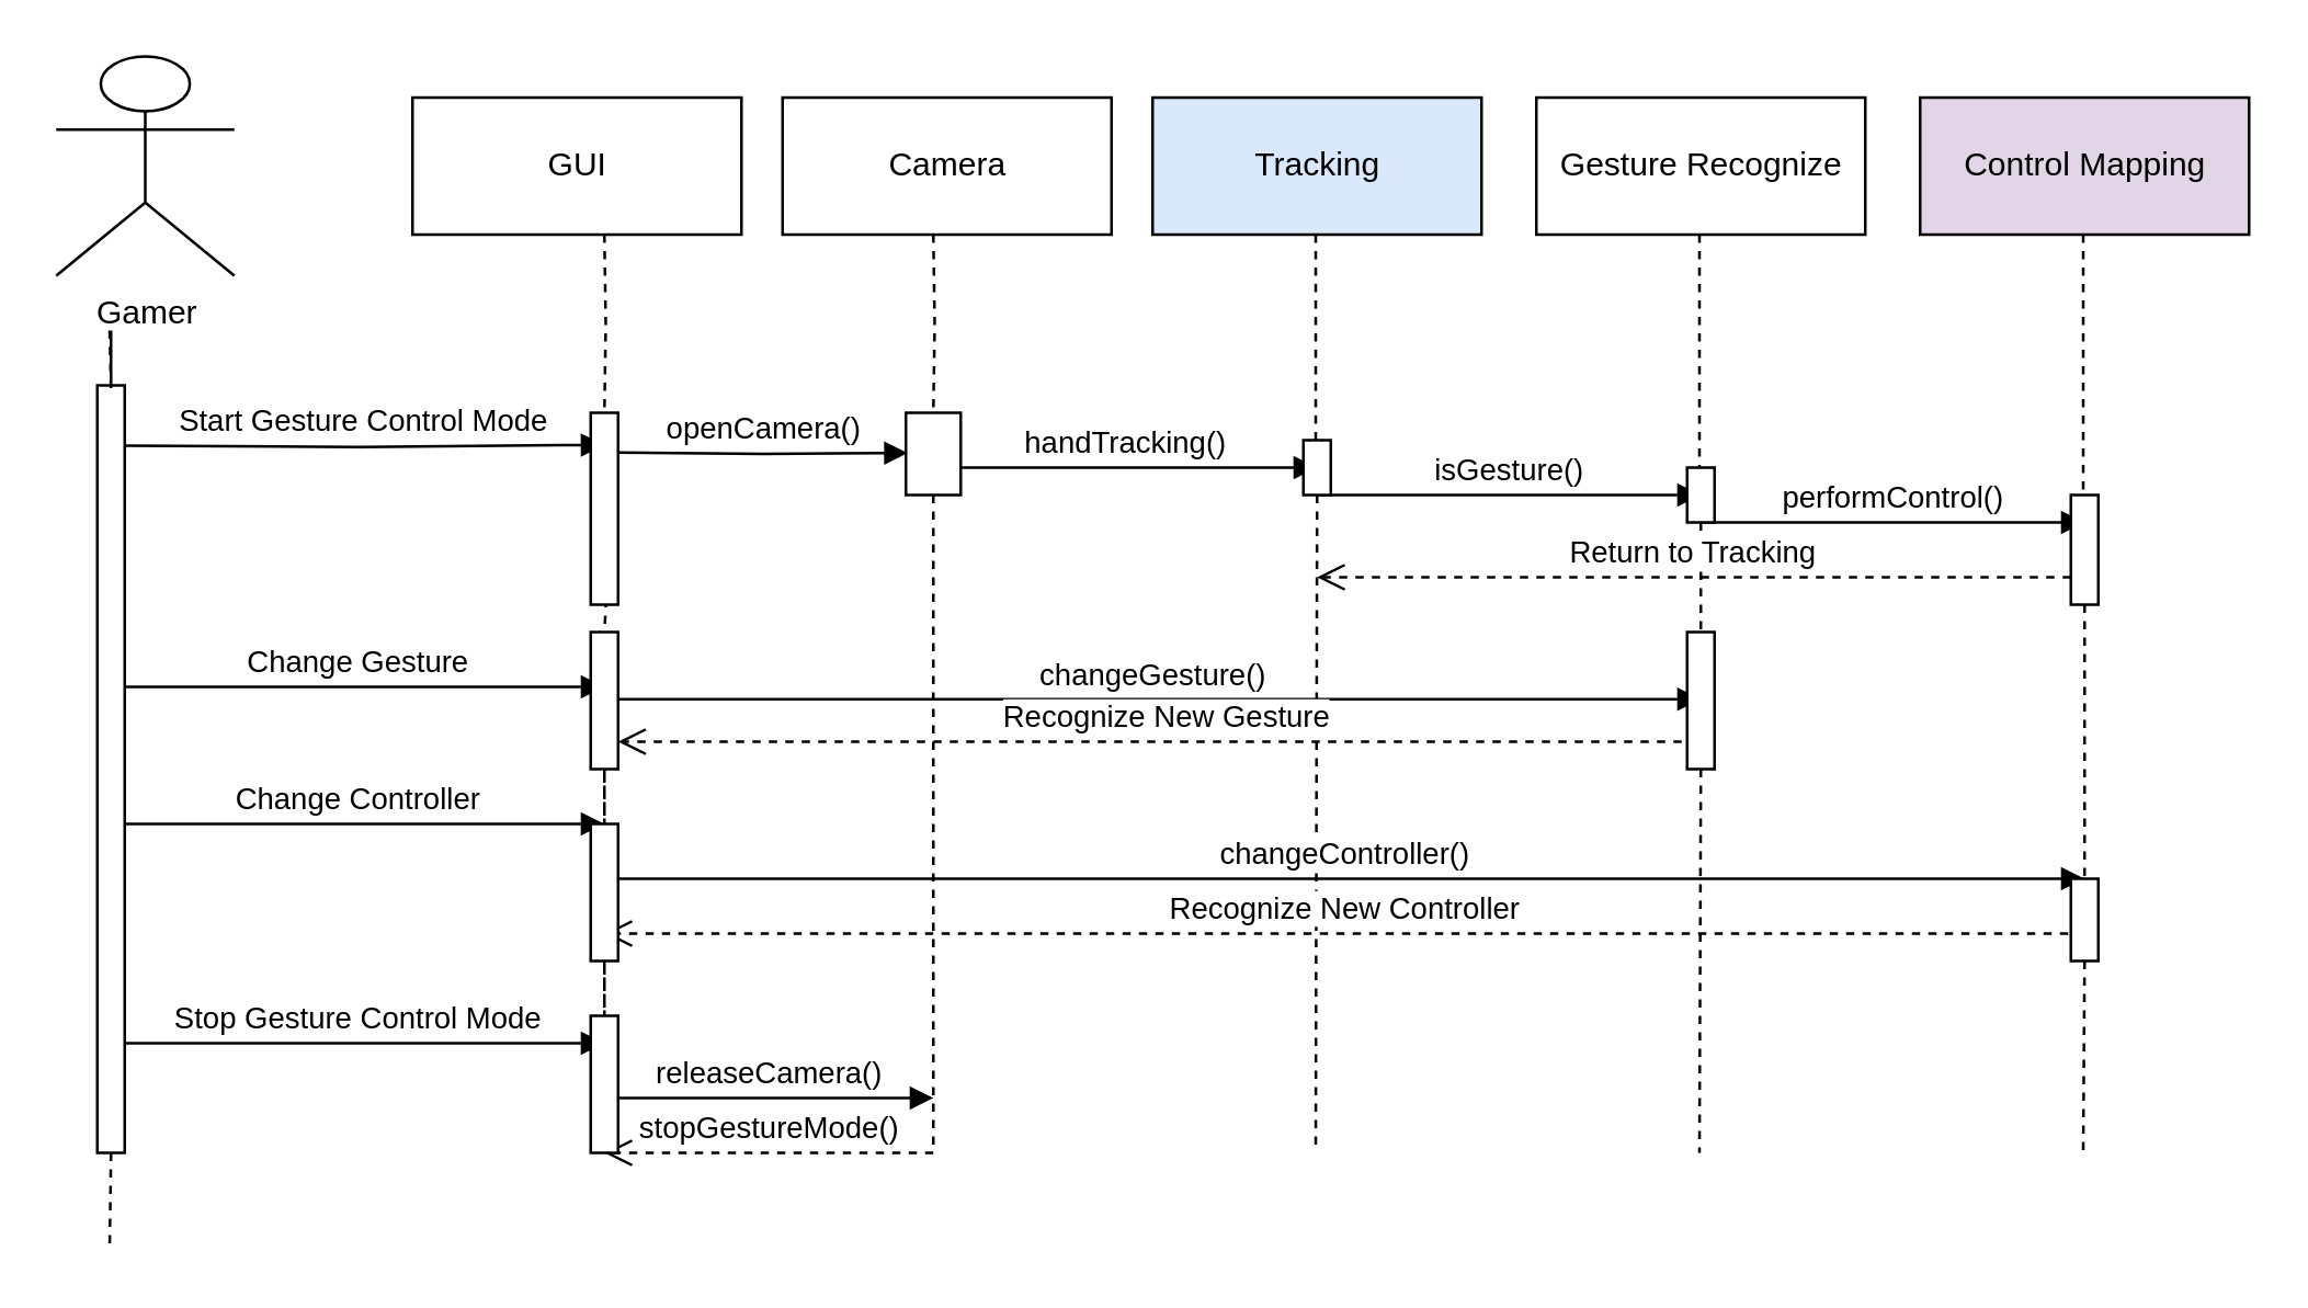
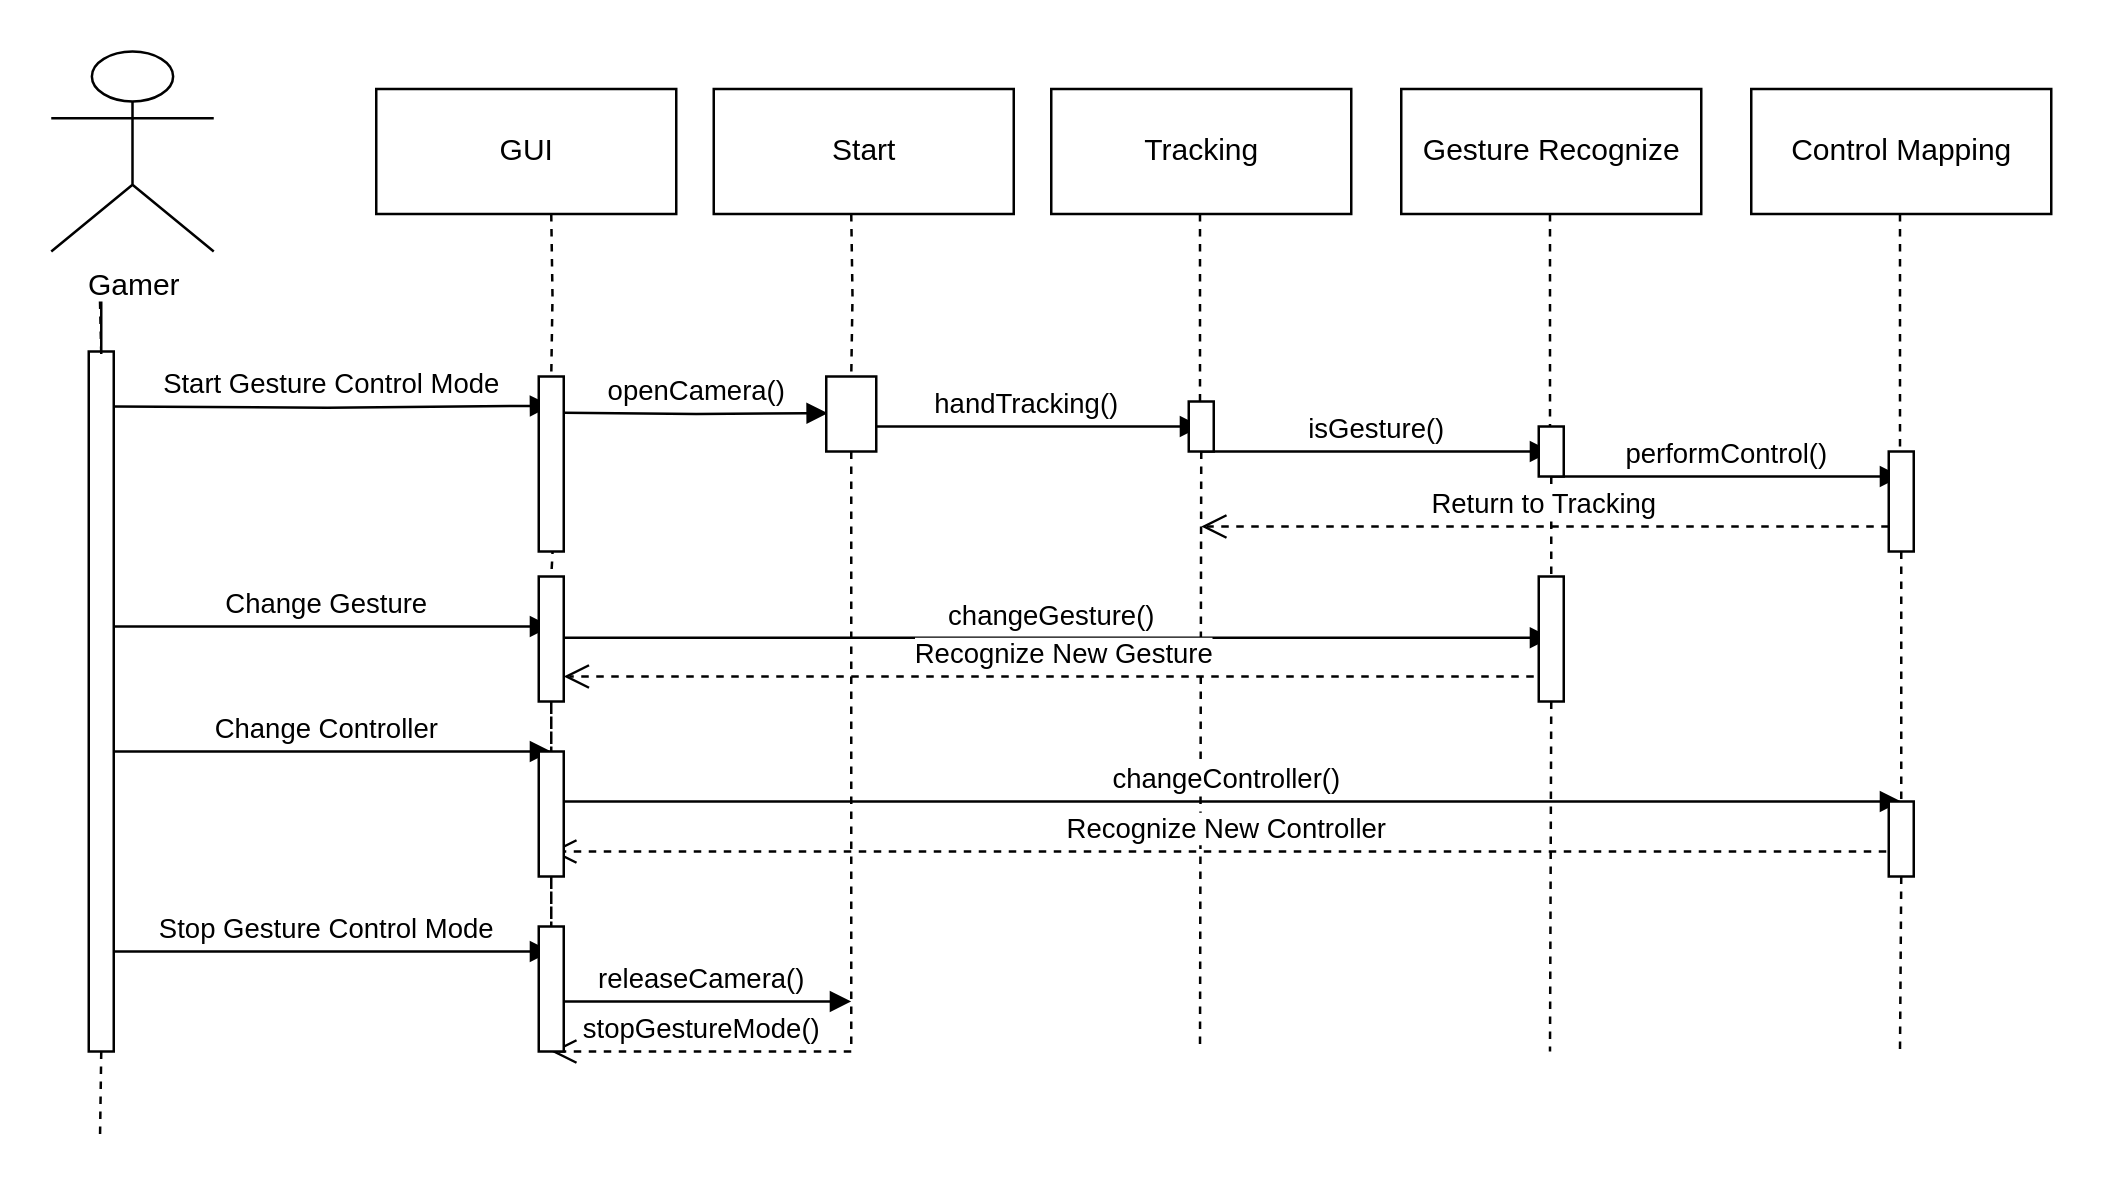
  <mxCell id="0" />
  <mxCell id="1" parent="0" />
  <mxCell id="2" value="Gamer" style="shape=umlActor;verticalLabelPosition=bottom;verticalAlign=top;html=1;outlineConnect=0;" parent="1" vertex="1"><mxGeometry x="20" y="20" width="65" height="80" as="geometry" /></mxCell>
  <mxCell id="3" value="GUI" style="html=1;" parent="1" vertex="1"><mxGeometry x="150" y="35" width="120" height="50" as="geometry" /></mxCell>
- <mxCell id="4" value="Camera" style="html=1;" parent="1" vertex="1"><mxGeometry x="285" y="35" width="120" height="50" as="geometry" /></mxCell>
- <mxCell id="5" value="Tracking" style="html=1;fillColor=#dae8fc;" parent="1" vertex="1"><mxGeometry x="420" y="35" width="120" height="50" as="geometry" /></mxCell>
+ <mxCell id="4" value="Start" style="html=1;" parent="1" vertex="1"><mxGeometry x="285" y="35" width="120" height="50" as="geometry" /></mxCell>
+ <mxCell id="5" value="Tracking" style="html=1;" parent="1" vertex="1"><mxGeometry x="420" y="35" width="120" height="50" as="geometry" /></mxCell>
  <mxCell id="6" value="Gesture Recognize" style="html=1;" parent="1" vertex="1"><mxGeometry x="560" y="35" width="120" height="50" as="geometry" /></mxCell>
- <mxCell id="7" value="Control Mapping" style="html=1;fillColor=#e1d5e7;" parent="1" vertex="1"><mxGeometry x="700" y="35" width="120" height="50" as="geometry" /></mxCell>
+ <mxCell id="7" value="Control Mapping" style="html=1;" parent="1" vertex="1"><mxGeometry x="700" y="35" width="120" height="50" as="geometry" /></mxCell>
  <mxCell id="8" style="edgeStyle=orthogonalEdgeStyle;rounded=0;orthogonalLoop=1;jettySize=auto;html=1;exitX=0.5;exitY=1;exitDx=0;exitDy=0;dashed=1;endArrow=none;endFill=0;startArrow=none;" parent="1" source="51" edge="1"><mxGeometry relative="1" as="geometry"><mxPoint x="340" y="420" as="targetPoint" /><mxPoint x="340" y="85" as="sourcePoint" /></mxGeometry></mxCell>
  <mxCell id="9" style="edgeStyle=orthogonalEdgeStyle;rounded=0;orthogonalLoop=1;jettySize=auto;html=1;exitX=0.5;exitY=1;exitDx=0;exitDy=0;dashed=1;endArrow=none;endFill=0;startArrow=none;" parent="1" source="26" edge="1"><mxGeometry relative="1" as="geometry"><mxPoint x="39.5" y="455" as="targetPoint" /><mxPoint x="39.5" y="120" as="sourcePoint" /></mxGeometry></mxCell>
  <mxCell id="10" style="edgeStyle=orthogonalEdgeStyle;rounded=0;orthogonalLoop=1;jettySize=auto;html=1;exitX=0.5;exitY=1;exitDx=0;exitDy=0;dashed=1;endArrow=none;endFill=0;startArrow=none;" parent="1" source="44" edge="1"><mxGeometry relative="1" as="geometry"><mxPoint x="479.5" y="420" as="targetPoint" /><mxPoint x="479.5" y="85" as="sourcePoint" /></mxGeometry></mxCell>
  <mxCell id="11" style="edgeStyle=orthogonalEdgeStyle;rounded=0;orthogonalLoop=1;jettySize=auto;html=1;exitX=0.5;exitY=1;exitDx=0;exitDy=0;dashed=1;endArrow=none;endFill=0;startArrow=none;" parent="1" source="36" edge="1"><mxGeometry relative="1" as="geometry"><mxPoint x="619.5" y="420" as="targetPoint" /><mxPoint x="619.5" y="85" as="sourcePoint" /></mxGeometry></mxCell>
  <mxCell id="12" style="edgeStyle=orthogonalEdgeStyle;rounded=0;orthogonalLoop=1;jettySize=auto;html=1;exitX=0.5;exitY=1;exitDx=0;exitDy=0;dashed=1;endArrow=none;endFill=0;startArrow=none;" parent="1" source="38" edge="1"><mxGeometry relative="1" as="geometry"><mxPoint x="759.5" y="420" as="targetPoint" /><mxPoint x="759.5" y="85" as="sourcePoint" /></mxGeometry></mxCell>
  <mxCell id="13" value="Change Gesture" style="html=1;verticalAlign=bottom;endArrow=block;rounded=0;edgeStyle=orthogonalEdgeStyle;" parent="1" edge="1"><mxGeometry width="80" relative="1" as="geometry"><mxPoint x="40" y="250" as="sourcePoint" /><mxPoint x="220" y="250" as="targetPoint" /></mxGeometry></mxCell>
  <mxCell id="14" value="Change Controller" style="html=1;verticalAlign=bottom;endArrow=block;rounded=0;edgeStyle=orthogonalEdgeStyle;" parent="1" edge="1"><mxGeometry width="80" relative="1" as="geometry"><mxPoint x="40" y="300" as="sourcePoint" /><mxPoint x="220" y="300" as="targetPoint" /></mxGeometry></mxCell>
  <mxCell id="15" value="Stop Gesture Control Mode" style="html=1;verticalAlign=bottom;endArrow=block;rounded=0;edgeStyle=orthogonalEdgeStyle;" parent="1" edge="1"><mxGeometry width="80" relative="1" as="geometry"><mxPoint x="40" y="380" as="sourcePoint" /><mxPoint x="220" y="380" as="targetPoint" /></mxGeometry></mxCell>
  <mxCell id="16" style="edgeStyle=orthogonalEdgeStyle;rounded=0;orthogonalLoop=1;jettySize=auto;html=1;exitX=0.5;exitY=1;exitDx=0;exitDy=0;dashed=1;endArrow=none;endFill=0;startArrow=none;" parent="1" source="33" edge="1"><mxGeometry relative="1" as="geometry"><mxPoint x="220" y="420" as="targetPoint" /><mxPoint x="220" y="85" as="sourcePoint" /></mxGeometry></mxCell>
  <mxCell id="17" value="handTracking()" style="html=1;verticalAlign=bottom;endArrow=block;rounded=0;edgeStyle=orthogonalEdgeStyle;" parent="1" edge="1"><mxGeometry width="80" relative="1" as="geometry"><mxPoint x="340" y="170" as="sourcePoint" /><mxPoint x="480" y="170" as="targetPoint" /></mxGeometry></mxCell>
  <mxCell id="18" value="isGesture()" style="html=1;verticalAlign=bottom;endArrow=block;rounded=0;edgeStyle=orthogonalEdgeStyle;" parent="1" edge="1"><mxGeometry width="80" relative="1" as="geometry"><mxPoint x="480" y="180" as="sourcePoint" /><mxPoint x="620" y="180" as="targetPoint" /></mxGeometry></mxCell>
  <mxCell id="19" value="performControl()" style="html=1;verticalAlign=bottom;endArrow=block;rounded=0;edgeStyle=orthogonalEdgeStyle;" parent="1" edge="1"><mxGeometry width="80" relative="1" as="geometry"><mxPoint x="620" y="190" as="sourcePoint" /><mxPoint x="760" y="190" as="targetPoint" /></mxGeometry></mxCell>
  <mxCell id="20" value="changeGesture()" style="html=1;verticalAlign=bottom;endArrow=block;rounded=0;edgeStyle=orthogonalEdgeStyle;" parent="1" edge="1"><mxGeometry width="80" relative="1" as="geometry"><mxPoint x="220" y="254.5" as="sourcePoint" /><mxPoint x="620" y="254.5" as="targetPoint" /></mxGeometry></mxCell>
  <mxCell id="21" value="Recognize New Gesture" style="html=1;verticalAlign=bottom;endArrow=open;dashed=1;endSize=8;rounded=0;edgeStyle=orthogonalEdgeStyle;" parent="1" edge="1"><mxGeometry relative="1" as="geometry"><mxPoint x="625" y="270" as="sourcePoint" /><mxPoint x="225" y="270" as="targetPoint" /></mxGeometry></mxCell>
  <mxCell id="22" value="changeController()" style="html=1;verticalAlign=bottom;endArrow=block;rounded=0;edgeStyle=orthogonalEdgeStyle;" parent="1" edge="1"><mxGeometry width="80" relative="1" as="geometry"><mxPoint x="220" y="320" as="sourcePoint" /><mxPoint x="760" y="320" as="targetPoint" /></mxGeometry></mxCell>
  <mxCell id="23" value="Recognize New Controller" style="html=1;verticalAlign=bottom;endArrow=open;dashed=1;endSize=8;rounded=0;edgeStyle=orthogonalEdgeStyle;" parent="1" edge="1"><mxGeometry relative="1" as="geometry"><mxPoint x="760" y="340" as="sourcePoint" /><mxPoint x="220" y="340" as="targetPoint" /></mxGeometry></mxCell>
  <mxCell id="24" value="releaseCamera()" style="html=1;verticalAlign=bottom;endArrow=block;rounded=0;edgeStyle=orthogonalEdgeStyle;" parent="1" edge="1"><mxGeometry width="80" relative="1" as="geometry"><mxPoint x="220" y="400" as="sourcePoint" /><mxPoint x="340" y="400" as="targetPoint" /><Array as="points"><mxPoint x="270" y="400" /><mxPoint x="270" y="400" /></Array></mxGeometry></mxCell>
  <mxCell id="25" value="stopGestureMode()" style="html=1;verticalAlign=bottom;endArrow=open;dashed=1;endSize=8;rounded=0;edgeStyle=orthogonalEdgeStyle;" parent="1" edge="1"><mxGeometry relative="1" as="geometry"><mxPoint x="340" y="420" as="sourcePoint" /><mxPoint x="220" y="420" as="targetPoint" /></mxGeometry></mxCell>
  <mxCell id="26" value="" style="html=1;points=[];perimeter=orthogonalPerimeter;" parent="1" vertex="1"><mxGeometry x="35" y="140" width="10" height="280" as="geometry" /></mxCell>
  <mxCell id="27" value="" style="edgeStyle=orthogonalEdgeStyle;rounded=0;orthogonalLoop=1;jettySize=auto;html=1;exitX=0.5;exitY=1;exitDx=0;exitDy=0;dashed=1;endArrow=none;endFill=0;" parent="1" target="26" edge="1"><mxGeometry relative="1" as="geometry"><mxPoint x="39.5" y="455" as="targetPoint" /><mxPoint x="39.5" y="120" as="sourcePoint" /></mxGeometry></mxCell>
  <mxCell id="28" value="" style="edgeStyle=orthogonalEdgeStyle;rounded=0;orthogonalLoop=1;jettySize=auto;html=1;exitX=0.5;exitY=1;exitDx=0;exitDy=0;dashed=1;endArrow=none;endFill=0;startArrow=none;" parent="1" source="49" edge="1"><mxGeometry relative="1" as="geometry"><mxPoint x="220" y="200" as="targetPoint" /><mxPoint x="220" y="85" as="sourcePoint" /></mxGeometry></mxCell>
  <mxCell id="29" value="" style="html=1;points=[];perimeter=orthogonalPerimeter;" parent="1" vertex="1"><mxGeometry x="215" y="230" width="10" height="50" as="geometry" /></mxCell>
  <mxCell id="30" value="" style="edgeStyle=orthogonalEdgeStyle;rounded=0;orthogonalLoop=1;jettySize=auto;html=1;exitX=0.5;exitY=1;exitDx=0;exitDy=0;dashed=1;endArrow=none;endFill=0;startArrow=none;" parent="1" target="29" edge="1"><mxGeometry relative="1" as="geometry"><mxPoint x="220" y="420" as="targetPoint" /><mxPoint x="220" y="200" as="sourcePoint" /></mxGeometry></mxCell>
  <mxCell id="31" value="" style="html=1;points=[];perimeter=orthogonalPerimeter;" parent="1" vertex="1"><mxGeometry x="215" y="300" width="10" height="50" as="geometry" /></mxCell>
  <mxCell id="32" value="" style="edgeStyle=orthogonalEdgeStyle;rounded=0;orthogonalLoop=1;jettySize=auto;html=1;exitX=0.5;exitY=1;exitDx=0;exitDy=0;dashed=1;endArrow=none;endFill=0;startArrow=none;" parent="1" source="29" target="31" edge="1"><mxGeometry relative="1" as="geometry"><mxPoint x="220" y="420" as="targetPoint" /><mxPoint x="220" y="280" as="sourcePoint" /></mxGeometry></mxCell>
  <mxCell id="33" value="" style="html=1;points=[];perimeter=orthogonalPerimeter;" parent="1" vertex="1"><mxGeometry x="215" y="370" width="10" height="50" as="geometry" /></mxCell>
  <mxCell id="34" value="" style="edgeStyle=orthogonalEdgeStyle;rounded=0;orthogonalLoop=1;jettySize=auto;html=1;exitX=0.5;exitY=1;exitDx=0;exitDy=0;dashed=1;endArrow=none;endFill=0;startArrow=none;" parent="1" source="31" target="33" edge="1"><mxGeometry relative="1" as="geometry"><mxPoint x="220" y="420" as="targetPoint" /><mxPoint x="220" y="350" as="sourcePoint" /></mxGeometry></mxCell>
  <mxCell id="35" value="" style="edgeStyle=orthogonalEdgeStyle;rounded=0;orthogonalLoop=1;jettySize=auto;html=1;exitX=0.5;exitY=1;exitDx=0;exitDy=0;dashed=1;endArrow=none;endFill=0;" parent="1" target="49" edge="1"><mxGeometry relative="1" as="geometry"><mxPoint x="220" y="200" as="targetPoint" /><mxPoint x="220" y="85" as="sourcePoint" /></mxGeometry></mxCell>
  <mxCell id="36" value="" style="html=1;points=[];perimeter=orthogonalPerimeter;" parent="1" vertex="1"><mxGeometry x="615" y="230" width="10" height="50" as="geometry" /></mxCell>
  <mxCell id="37" value="" style="edgeStyle=orthogonalEdgeStyle;rounded=0;orthogonalLoop=1;jettySize=auto;html=1;exitX=0.5;exitY=1;exitDx=0;exitDy=0;dashed=1;endArrow=none;endFill=0;startArrow=none;" parent="1" source="42" target="36" edge="1"><mxGeometry relative="1" as="geometry"><mxPoint x="619.5" y="420" as="targetPoint" /><mxPoint x="619.5" y="85" as="sourcePoint" /></mxGeometry></mxCell>
  <mxCell id="38" value="" style="html=1;points=[];perimeter=orthogonalPerimeter;" parent="1" vertex="1"><mxGeometry x="755" y="320" width="10" height="30" as="geometry" /></mxCell>
  <mxCell id="39" value="" style="edgeStyle=orthogonalEdgeStyle;rounded=0;orthogonalLoop=1;jettySize=auto;html=1;exitX=0.5;exitY=1;exitDx=0;exitDy=0;dashed=1;endArrow=none;endFill=0;startArrow=none;" parent="1" source="40" target="38" edge="1"><mxGeometry relative="1" as="geometry"><mxPoint x="759.5" y="420" as="targetPoint" /><mxPoint x="759.5" y="85" as="sourcePoint" /></mxGeometry></mxCell>
  <mxCell id="40" value="" style="html=1;points=[];perimeter=orthogonalPerimeter;" parent="1" vertex="1"><mxGeometry x="755" y="180" width="10" height="40" as="geometry" /></mxCell>
  <mxCell id="41" value="" style="edgeStyle=orthogonalEdgeStyle;rounded=0;orthogonalLoop=1;jettySize=auto;html=1;exitX=0.5;exitY=1;exitDx=0;exitDy=0;dashed=1;endArrow=none;endFill=0;" parent="1" target="40" edge="1"><mxGeometry relative="1" as="geometry"><mxPoint x="760" y="320" as="targetPoint" /><mxPoint x="759.5" y="85" as="sourcePoint" /></mxGeometry></mxCell>
  <mxCell id="42" value="" style="html=1;points=[];perimeter=orthogonalPerimeter;" parent="1" vertex="1"><mxGeometry x="615" y="170" width="10" height="20" as="geometry" /></mxCell>
  <mxCell id="43" value="" style="edgeStyle=orthogonalEdgeStyle;rounded=0;orthogonalLoop=1;jettySize=auto;html=1;exitX=0.5;exitY=1;exitDx=0;exitDy=0;dashed=1;endArrow=none;endFill=0;" parent="1" target="42" edge="1"><mxGeometry relative="1" as="geometry"><mxPoint x="620" y="230" as="targetPoint" /><mxPoint x="619.5" y="85" as="sourcePoint" /></mxGeometry></mxCell>
  <mxCell id="44" value="" style="html=1;points=[];perimeter=orthogonalPerimeter;" parent="1" vertex="1"><mxGeometry x="475" y="160" width="10" height="20" as="geometry" /></mxCell>
  <mxCell id="45" value="" style="edgeStyle=orthogonalEdgeStyle;rounded=0;orthogonalLoop=1;jettySize=auto;html=1;exitX=0.5;exitY=1;exitDx=0;exitDy=0;dashed=1;endArrow=none;endFill=0;" parent="1" target="44" edge="1"><mxGeometry relative="1" as="geometry"><mxPoint x="479.5" y="420" as="targetPoint" /><mxPoint x="479.5" y="85" as="sourcePoint" /></mxGeometry></mxCell>
  <mxCell id="46" value="" style="edgeStyle=orthogonalEdgeStyle;rounded=0;orthogonalLoop=1;jettySize=auto;html=1;exitX=0.5;exitY=1;exitDx=0;exitDy=0;dashed=1;endArrow=none;endFill=0;" parent="1" target="51" edge="1"><mxGeometry relative="1" as="geometry"><mxPoint x="340" y="420" as="targetPoint" /><mxPoint x="340" y="85" as="sourcePoint" /></mxGeometry></mxCell>
  <mxCell id="47" value="Return to Tracking" style="html=1;verticalAlign=bottom;endArrow=open;dashed=1;endSize=8;rounded=0;edgeStyle=orthogonalEdgeStyle;" parent="1" edge="1"><mxGeometry relative="1" as="geometry"><mxPoint x="755" y="210" as="sourcePoint" /><mxPoint x="480" y="210" as="targetPoint" /></mxGeometry></mxCell>
  <mxCell id="48" value="Start Gesture Control Mode" style="html=1;verticalAlign=bottom;endArrow=block;rounded=0;edgeStyle=orthogonalEdgeStyle;entryX=0.5;entryY=0.167;entryDx=0;entryDy=0;entryPerimeter=0;" parent="1" target="49" edge="1"><mxGeometry width="80" relative="1" as="geometry"><mxPoint x="45" y="162" as="sourcePoint" /><mxPoint x="125" y="160" as="targetPoint" /></mxGeometry></mxCell>
  <mxCell id="49" value="" style="html=1;points=[];perimeter=orthogonalPerimeter;" parent="1" vertex="1"><mxGeometry x="215" y="150" width="10" height="70" as="geometry" /></mxCell>
  <mxCell id="50" value="openCamera()" style="html=1;verticalAlign=bottom;endArrow=block;rounded=0;edgeStyle=orthogonalEdgeStyle;entryX=0.033;entryY=0.489;entryDx=0;entryDy=0;entryPerimeter=0;" parent="1" target="51" edge="1"><mxGeometry width="80" relative="1" as="geometry"><mxPoint x="225" y="164.5" as="sourcePoint" /><mxPoint x="305" y="164.5" as="targetPoint" /><mxPoint as="offset" /></mxGeometry></mxCell>
  <mxCell id="51" value="" style="html=1;points=[];perimeter=orthogonalPerimeter;" parent="1" vertex="1"><mxGeometry x="330" y="150" width="20" height="30" as="geometry" /></mxCell>
